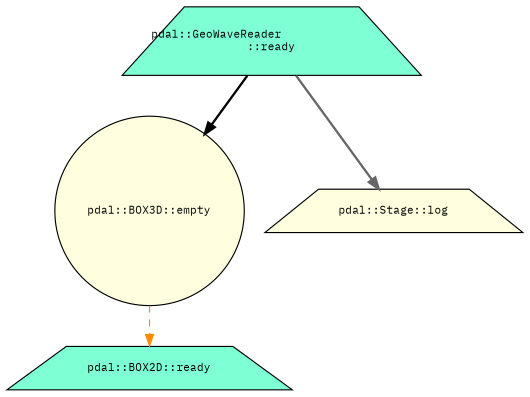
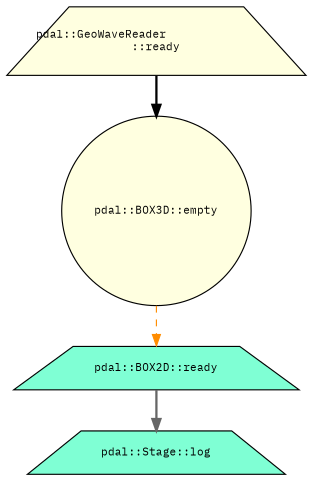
  digraph {
    fontname="IBM Plex Mono"
    rankdir=TB
    node [color=black fillcolor=lightyellow fontname="IBM Plex Mono" fontsize=10 shape=trapezium style=filled]
    edge [fontname="IBM Plex Mono" fontsize=10 labelfontname=Helvetica labelfontsize=10 style=bold]
-   n1 [fillcolor=aquamarine fontcolor=black height=0.2 label="pdal::GeoWaveReader\l::ready" width=0.4]
+   n1 [fontcolor=black height=0.2 label="pdal::GeoWaveReader\l::ready" width=0.4]
    n2 [height=0.2 label="pdal::BOX3D::empty" shape=circle width=0.4]
-   n3 [height=0.2 label="pdal::Stage::log" width=0.4]
+   n3 [fillcolor=aquamarine height=0.2 label="pdal::Stage::log" width=0.4]
    n4 [fillcolor=aquamarine height=0.2 label="pdal::BOX2D::ready" width=0.4]
    n1 -> n2 [color=black]
-   n1 -> n3 [color=gray40]
+   n4 -> n3 [color=gray40]
    n2 -> n4 [color=darkorange style=dashed]
  }
